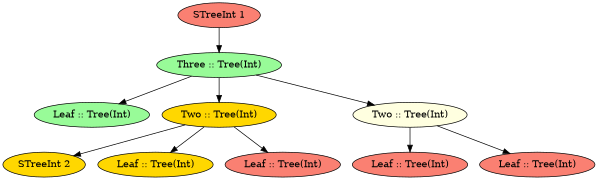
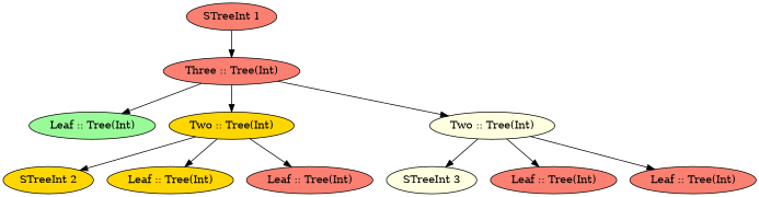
  digraph {
    node [fillcolor=salmon style=filled]
-   n1 [fillcolor=palegreen label="Three :: Tree(Int)"]
+   n1 [label="Three :: Tree(Int)"]
    n2 [fillcolor=palegreen label="Leaf :: Tree(Int)"]
    n3 [fillcolor=gold label="Two :: Tree(Int)"]
    n4 [fillcolor=lightyellow label="Two :: Tree(Int)"]
    n5 [label="STreeInt 1"]
    n6 [fillcolor=gold label="STreeInt 2"]
    n7 [fillcolor=gold label="Leaf :: Tree(Int)"]
    n8 [label="Leaf :: Tree(Int)"]
+   n9 [fillcolor=lightyellow label="STreeInt 3"]
    n10 [label="Leaf :: Tree(Int)"]
    n11 [label="Leaf :: Tree(Int)"]
    n1 -> n2
    n1 -> n3
    n1 -> n4
    n3 -> n6
    n3 -> n7
    n3 -> n8
+   n4 -> n9
    n4 -> n10
    n4 -> n11
    n5 -> n1
  }
